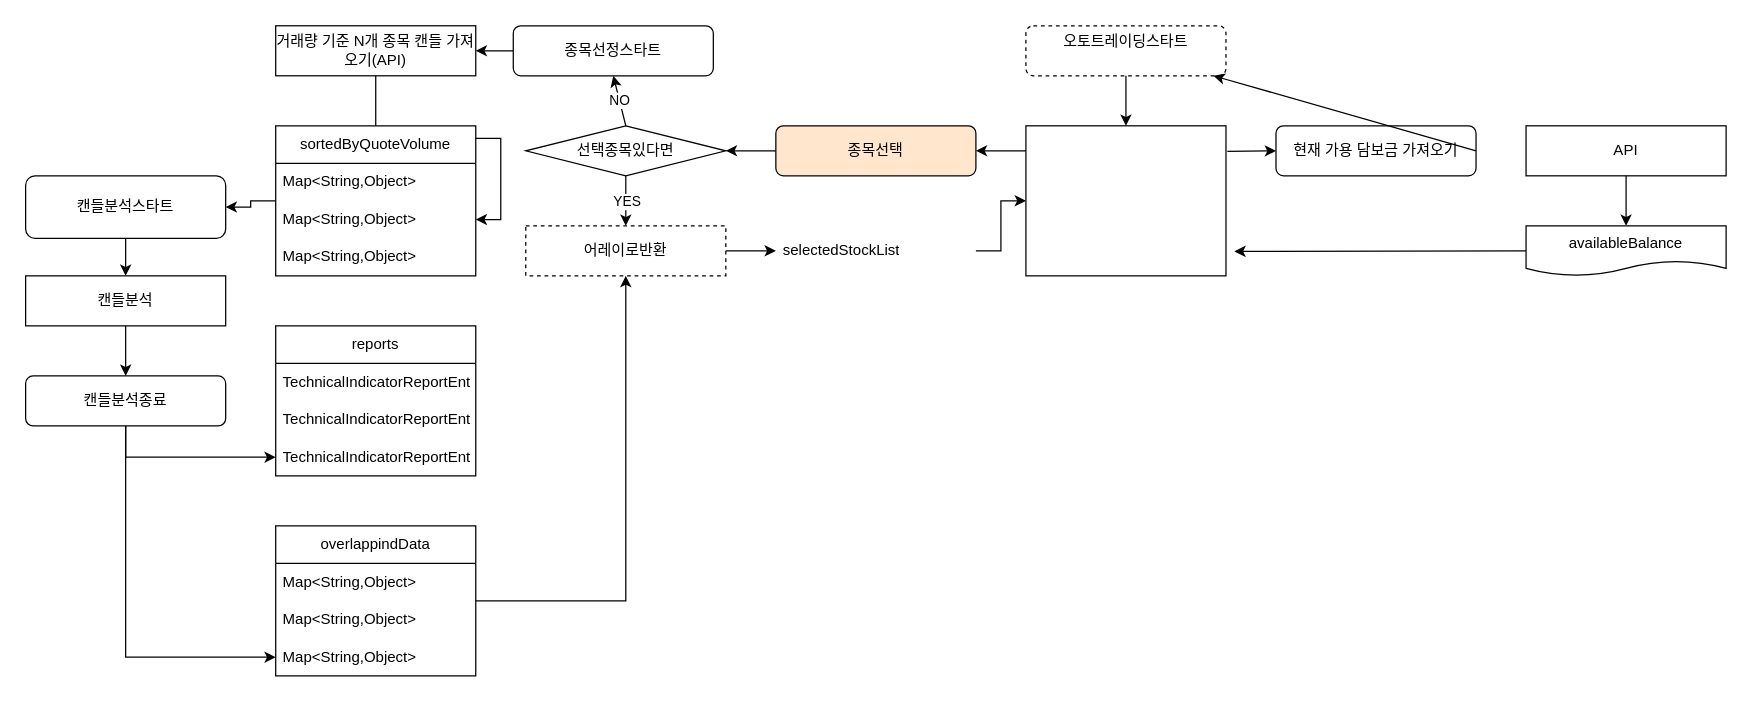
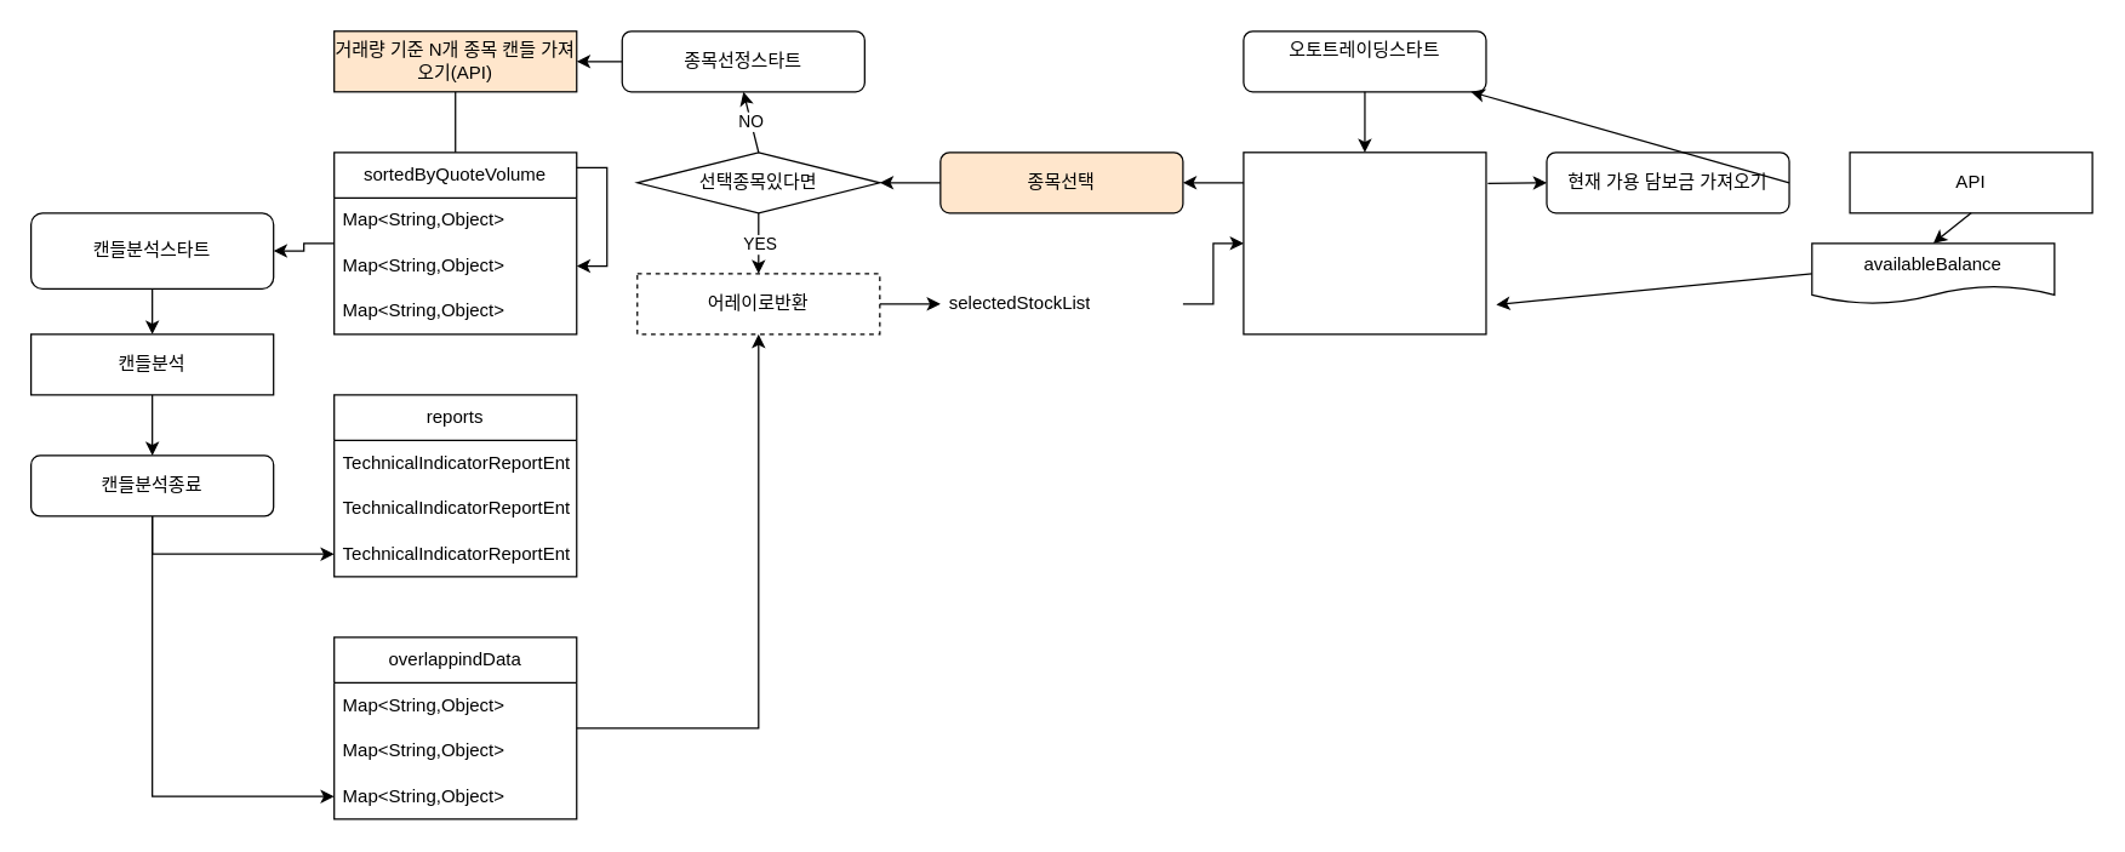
  <mxCell id="0" />
  <mxCell id="1" parent="0" />
- <mxCell id="2" value="오토트레이딩스타트&lt;div&gt;&lt;br&gt;&lt;/div&gt;" style="rounded=1;whiteSpace=wrap;html=1;fontSize=12;glass=0;strokeWidth=1;shadow=0;dashed=1;" parent="1" vertex="1"><mxGeometry width="160" height="40" as="geometry" x="820" y="20" /></mxCell>
+ <mxCell id="2" value="오토트레이딩스타트&lt;div&gt;&lt;br&gt;&lt;/div&gt;" style="rounded=1;whiteSpace=wrap;html=1;fontSize=12;glass=0;strokeWidth=1;shadow=0;" parent="1" vertex="1"><mxGeometry width="160" height="40" as="geometry" x="820" y="20" /></mxCell>
  <mxCell id="3" value="" style="rounded=0;whiteSpace=wrap;html=1;" vertex="1" parent="1"><mxGeometry y="100" width="160" height="120" as="geometry" x="820" /></mxCell>
  <mxCell id="4" value="현재 가용 담보금 가져오기" style="rounded=1;whiteSpace=wrap;html=1;" vertex="1" parent="1"><mxGeometry x="1020" y="100" width="160" height="40" as="geometry" /></mxCell>
  <mxCell id="5" value="종목선택" style="rounded=1;whiteSpace=wrap;html=1;fillColor=#ffe6cc;" vertex="1" parent="1"><mxGeometry x="620" y="100" width="160" height="40" as="geometry" /></mxCell>
  <mxCell id="6" value="API" style="rounded=0;whiteSpace=wrap;html=1;" vertex="1" parent="1"><mxGeometry x="1220" y="100" width="160" height="40" as="geometry" /></mxCell>
- <mxCell id="7" value="availableBalance" style="shape=document;whiteSpace=wrap;html=1;boundedLbl=1;" vertex="1" parent="1"><mxGeometry x="1220" y="180" width="160" height="40" as="geometry" /></mxCell>
+ <mxCell id="7" value="availableBalance" style="shape=document;whiteSpace=wrap;html=1;boundedLbl=1;" vertex="1" parent="1"><mxGeometry x="1195" y="160" width="160" height="40" as="geometry" /></mxCell>
  <mxCell id="8" value="" style="endArrow=classic;html=1;rounded=0;entryX=1.042;entryY=0.837;entryDx=0;entryDy=0;entryPerimeter=0;exitX=0;exitY=0.5;exitDx=0;exitDy=0;" edge="1" parent="1" source="7" target="3"><mxGeometry width="50" height="50" relative="1" as="geometry"><mxPoint x="1210" y="270" as="sourcePoint" /><mxPoint x="1260" y="220" as="targetPoint" /></mxGeometry></mxCell>
  <mxCell id="9" value="" style="endArrow=classic;html=1;rounded=0;entryX=0;entryY=0.5;entryDx=0;entryDy=0;exitX=1.007;exitY=0.17;exitDx=0;exitDy=0;exitPerimeter=0;" edge="1" parent="1" source="3" target="4"><mxGeometry width="50" height="50" relative="1" as="geometry"><mxPoint x="1230" y="210" as="sourcePoint" /><mxPoint x="997" y="210" as="targetPoint" /></mxGeometry></mxCell>
  <mxCell id="10" value="" style="endArrow=classic;html=1;rounded=0;exitX=1;exitY=0.5;exitDx=0;exitDy=0;" edge="1" parent="1" source="4" target="2"><mxGeometry width="50" height="50" relative="1" as="geometry"><mxPoint x="1210" y="270" as="sourcePoint" /><mxPoint x="1260" y="220" as="targetPoint" /></mxGeometry></mxCell>
  <mxCell id="11" value="" style="endArrow=classic;html=1;rounded=0;exitX=0.5;exitY=1;exitDx=0;exitDy=0;entryX=0.5;entryY=0;entryDx=0;entryDy=0;" edge="1" parent="1" source="6" target="7"><mxGeometry width="50" height="50" relative="1" as="geometry"><mxPoint x="1190" y="130" as="sourcePoint" /><mxPoint x="1230" y="130" as="targetPoint" /></mxGeometry></mxCell>
  <mxCell id="12" value="" style="endArrow=classic;html=1;rounded=0;entryX=0.5;entryY=0;entryDx=0;entryDy=0;exitX=0.5;exitY=1;exitDx=0;exitDy=0;" edge="1" parent="1" source="2" target="3"><mxGeometry width="50" height="50" relative="1" as="geometry"><mxPoint x="991" y="130" as="sourcePoint" /><mxPoint x="1030" y="130" as="targetPoint" /></mxGeometry></mxCell>
  <mxCell id="13" value="" style="endArrow=classic;html=1;rounded=0;entryX=1;entryY=0.5;entryDx=0;entryDy=0;exitX=0;exitY=0.167;exitDx=0;exitDy=0;exitPerimeter=0;" edge="1" parent="1" source="3" target="5"><mxGeometry width="50" height="50" relative="1" as="geometry"><mxPoint x="910" y="70" as="sourcePoint" /><mxPoint x="910" y="110" as="targetPoint" /></mxGeometry></mxCell>
  <mxCell id="14" value="" style="endArrow=classic;html=1;rounded=0;exitX=0;exitY=0.5;exitDx=0;exitDy=0;" edge="1" parent="1" source="5"><mxGeometry width="50" height="50" relative="1" as="geometry"><mxPoint x="830" y="130" as="sourcePoint" /><mxPoint x="580" y="120" as="targetPoint" /></mxGeometry></mxCell>
  <mxCell id="15" value="선택종목있다면" style="rhombus;whiteSpace=wrap;html=1;" vertex="1" parent="1"><mxGeometry x="420" y="100" width="160" height="40" as="geometry" /></mxCell>
  <mxCell id="16" value="" style="edgeStyle=orthogonalEdgeStyle;rounded=0;orthogonalLoop=1;jettySize=auto;html=1;" edge="1" parent="1" source="17" target="21"><mxGeometry relative="1" as="geometry" /></mxCell>
  <mxCell id="17" value="어레이로반환" style="rounded=0;whiteSpace=wrap;html=1;dashed=1;" vertex="1" parent="1"><mxGeometry x="420" y="180" width="160" height="40" as="geometry" /></mxCell>
  <mxCell id="18" value="" style="endArrow=classic;html=1;rounded=0;exitX=0.5;exitY=1;exitDx=0;exitDy=0;" edge="1" parent="1" source="15" target="17"><mxGeometry relative="1" as="geometry"><mxPoint y="240" as="sourcePoint" x="820" /><mxPoint x="920" y="240" as="targetPoint" /></mxGeometry></mxCell>
  <mxCell id="19" value="YES" style="edgeLabel;resizable=0;html=1;;align=center;verticalAlign=middle;" connectable="0" vertex="1" parent="18"><mxGeometry relative="1" as="geometry" /></mxCell>
  <mxCell id="20" value="" style="edgeStyle=orthogonalEdgeStyle;rounded=0;orthogonalLoop=1;jettySize=auto;html=1;" edge="1" parent="1" source="21" target="3"><mxGeometry relative="1" as="geometry" /></mxCell>
  <mxCell id="21" value="selectedStockList" style="text;strokeColor=none;fillColor=none;align=left;verticalAlign=middle;spacingLeft=4;spacingRight=4;overflow=hidden;points=[[0,0.5],[1,0.5]];portConstraint=eastwest;rotatable=0;whiteSpace=wrap;html=1;" vertex="1" parent="1"><mxGeometry x="620" y="180" width="160" height="40" as="geometry" /></mxCell>
  <mxCell id="22" value="" style="edgeStyle=orthogonalEdgeStyle;rounded=0;orthogonalLoop=1;jettySize=auto;html=1;" edge="1" parent="1" source="23" target="27"><mxGeometry relative="1" as="geometry" /></mxCell>
  <mxCell id="23" value="종목선정스타트" style="rounded=1;whiteSpace=wrap;html=1;" vertex="1" parent="1"><mxGeometry x="410" y="20" width="160" height="40" as="geometry" /></mxCell>
  <mxCell id="24" value="" style="endArrow=classic;html=1;rounded=0;exitX=0.5;exitY=0;exitDx=0;exitDy=0;entryX=0.5;entryY=1;entryDx=0;entryDy=0;" edge="1" parent="1" source="15" target="23"><mxGeometry relative="1" as="geometry"><mxPoint x="630" y="240" as="sourcePoint" /><mxPoint x="730" y="240" as="targetPoint" /></mxGeometry></mxCell>
  <mxCell id="25" value="NO" style="edgeLabel;resizable=0;html=1;;align=center;verticalAlign=middle;" connectable="0" vertex="1" parent="24"><mxGeometry relative="1" as="geometry" /></mxCell>
  <mxCell id="26" value="" style="edgeStyle=orthogonalEdgeStyle;rounded=0;orthogonalLoop=1;jettySize=auto;html=1;" edge="1" parent="1" source="27" target="31"><mxGeometry relative="1" as="geometry"><Array as="points"><mxPoint x="300" y="110" /><mxPoint x="400" y="110" /><mxPoint x="400" y="175" /></Array></mxGeometry></mxCell>
- <mxCell id="27" value="거래량 기준 N개 종목 캔들 가져오기(API)" style="rounded=0;whiteSpace=wrap;html=1;" vertex="1" parent="1"><mxGeometry x="220" width="160" height="40" as="geometry" y="20" /></mxCell>
+ <mxCell id="27" value="거래량 기준 N개 종목 캔들 가져오기(API)" style="rounded=0;whiteSpace=wrap;html=1;fillColor=#ffe6cc;" vertex="1" parent="1"><mxGeometry x="220" width="160" height="40" as="geometry" y="20" /></mxCell>
  <mxCell id="28" value="" style="edgeStyle=orthogonalEdgeStyle;rounded=0;orthogonalLoop=1;jettySize=auto;html=1;" edge="1" parent="1" source="29" target="34"><mxGeometry relative="1" as="geometry" /></mxCell>
  <mxCell id="29" value="sortedByQuoteVolume" style="swimlane;fontStyle=0;childLayout=stackLayout;horizontal=1;startSize=30;horizontalStack=0;resizeParent=1;resizeParentMax=0;resizeLast=0;collapsible=1;marginBottom=0;whiteSpace=wrap;html=1;" vertex="1" parent="1"><mxGeometry x="220" y="100" width="160" height="120" as="geometry"><mxRectangle x="-600" y="80" width="60" height="30" as="alternateBounds" /></mxGeometry></mxCell>
  <mxCell id="30" value="Map&amp;lt;String,Object&amp;gt;" style="text;strokeColor=none;fillColor=none;align=left;verticalAlign=middle;spacingLeft=4;spacingRight=4;overflow=hidden;points=[[0,0.5],[1,0.5]];portConstraint=eastwest;rotatable=0;whiteSpace=wrap;html=1;" vertex="1" parent="29"><mxGeometry y="30" width="160" height="30" as="geometry" /></mxCell>
  <mxCell id="31" value="Map&amp;lt;String,Object&amp;gt;" style="text;strokeColor=none;fillColor=none;align=left;verticalAlign=middle;spacingLeft=4;spacingRight=4;overflow=hidden;points=[[0,0.5],[1,0.5]];portConstraint=eastwest;rotatable=0;whiteSpace=wrap;html=1;" vertex="1" parent="29"><mxGeometry y="60" width="160" height="30" as="geometry" /></mxCell>
  <mxCell id="32" value="Map&amp;lt;String,Object&amp;gt;" style="text;strokeColor=none;fillColor=none;align=left;verticalAlign=middle;spacingLeft=4;spacingRight=4;overflow=hidden;points=[[0,0.5],[1,0.5]];portConstraint=eastwest;rotatable=0;whiteSpace=wrap;html=1;" vertex="1" parent="29"><mxGeometry y="90" width="160" height="30" as="geometry" /></mxCell>
  <mxCell id="33" value="" style="edgeStyle=orthogonalEdgeStyle;rounded=0;orthogonalLoop=1;jettySize=auto;html=1;" edge="1" parent="1" source="34" target="39"><mxGeometry relative="1" as="geometry" /></mxCell>
  <mxCell id="34" value="캔들분석스타트" style="rounded=1;whiteSpace=wrap;html=1;" vertex="1" parent="1"><mxGeometry x="20" y="140" width="160" height="50" as="geometry" /></mxCell>
  <mxCell id="35" value="" style="edgeStyle=orthogonalEdgeStyle;rounded=0;orthogonalLoop=1;jettySize=auto;html=1;" edge="1" parent="1" source="37" target="43"><mxGeometry relative="1" as="geometry" /></mxCell>
  <mxCell id="36" value="" style="edgeStyle=orthogonalEdgeStyle;rounded=0;orthogonalLoop=1;jettySize=auto;html=1;" edge="1" parent="1" source="37" target="48"><mxGeometry relative="1" as="geometry" /></mxCell>
  <mxCell id="37" value="캔들분석종료" style="rounded=1;whiteSpace=wrap;html=1;" vertex="1" parent="1"><mxGeometry x="20" y="300" width="160" height="40" as="geometry" /></mxCell>
  <mxCell id="38" value="" style="edgeStyle=orthogonalEdgeStyle;rounded=0;orthogonalLoop=1;jettySize=auto;html=1;" edge="1" parent="1" source="39" target="37"><mxGeometry relative="1" as="geometry" /></mxCell>
  <mxCell id="39" value="캔들분석" style="rounded=0;whiteSpace=wrap;html=1;" vertex="1" parent="1"><mxGeometry x="20" y="220" width="160" height="40" as="geometry" /></mxCell>
  <mxCell id="40" value="reports" style="swimlane;fontStyle=0;childLayout=stackLayout;horizontal=1;startSize=30;horizontalStack=0;resizeParent=1;resizeParentMax=0;resizeLast=0;collapsible=1;marginBottom=0;whiteSpace=wrap;html=1;" vertex="1" parent="1"><mxGeometry x="220" y="260" width="160" height="120" as="geometry" /></mxCell>
  <mxCell id="41" value="TechnicalIndicatorReportEntity" style="text;strokeColor=none;fillColor=none;align=left;verticalAlign=middle;spacingLeft=4;spacingRight=4;overflow=hidden;points=[[0,0.5],[1,0.5]];portConstraint=eastwest;rotatable=0;whiteSpace=wrap;html=1;" vertex="1" parent="40"><mxGeometry y="30" width="160" height="30" as="geometry" /></mxCell>
  <mxCell id="42" value="TechnicalIndicatorReportEntity" style="text;strokeColor=none;fillColor=none;align=left;verticalAlign=middle;spacingLeft=4;spacingRight=4;overflow=hidden;points=[[0,0.5],[1,0.5]];portConstraint=eastwest;rotatable=0;whiteSpace=wrap;html=1;" vertex="1" parent="40"><mxGeometry y="60" width="160" height="30" as="geometry" /></mxCell>
  <mxCell id="43" value="TechnicalIndicatorReportEntity" style="text;strokeColor=none;fillColor=none;align=left;verticalAlign=middle;spacingLeft=4;spacingRight=4;overflow=hidden;points=[[0,0.5],[1,0.5]];portConstraint=eastwest;rotatable=0;whiteSpace=wrap;html=1;" vertex="1" parent="40"><mxGeometry y="90" width="160" height="30" as="geometry" /></mxCell>
  <mxCell id="44" value="" style="edgeStyle=orthogonalEdgeStyle;rounded=0;orthogonalLoop=1;jettySize=auto;html=1;" edge="1" parent="1" source="45" target="17"><mxGeometry relative="1" as="geometry" /></mxCell>
  <mxCell id="45" value="overlappindData" style="swimlane;fontStyle=0;childLayout=stackLayout;horizontal=1;startSize=30;horizontalStack=0;resizeParent=1;resizeParentMax=0;resizeLast=0;collapsible=1;marginBottom=0;whiteSpace=wrap;html=1;" vertex="1" parent="1"><mxGeometry x="220" y="420" width="160" height="120" as="geometry" /></mxCell>
  <mxCell id="46" value="Map&amp;lt;String,Object&amp;gt;" style="text;strokeColor=none;fillColor=none;align=left;verticalAlign=middle;spacingLeft=4;spacingRight=4;overflow=hidden;points=[[0,0.5],[1,0.5]];portConstraint=eastwest;rotatable=0;whiteSpace=wrap;html=1;" vertex="1" parent="45"><mxGeometry y="30" width="160" height="30" as="geometry" /></mxCell>
  <mxCell id="47" value="Map&amp;lt;String,Object&amp;gt;" style="text;strokeColor=none;fillColor=none;align=left;verticalAlign=middle;spacingLeft=4;spacingRight=4;overflow=hidden;points=[[0,0.5],[1,0.5]];portConstraint=eastwest;rotatable=0;whiteSpace=wrap;html=1;" vertex="1" parent="45"><mxGeometry y="60" width="160" height="30" as="geometry" /></mxCell>
  <mxCell id="48" value="Map&amp;lt;String,Object&amp;gt;" style="text;strokeColor=none;fillColor=none;align=left;verticalAlign=middle;spacingLeft=4;spacingRight=4;overflow=hidden;points=[[0,0.5],[1,0.5]];portConstraint=eastwest;rotatable=0;whiteSpace=wrap;html=1;" vertex="1" parent="45"><mxGeometry y="90" width="160" height="30" as="geometry" /></mxCell>
